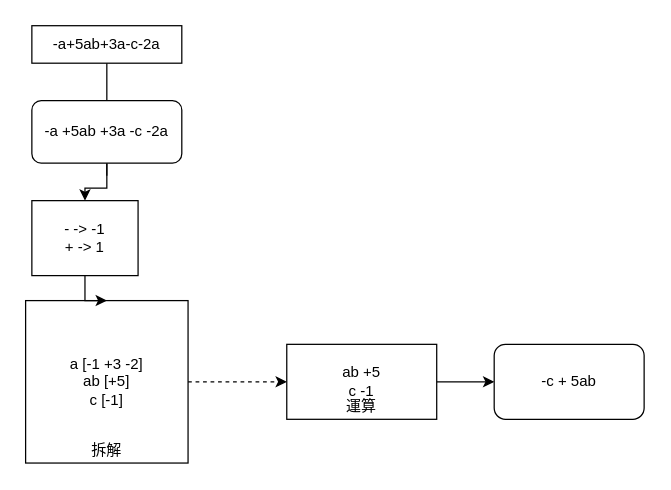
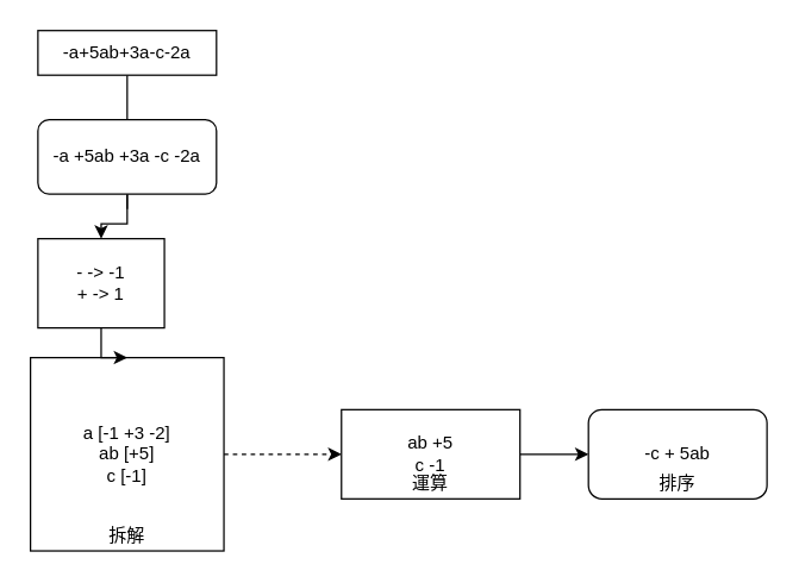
  <mxCell id="0" />
  <mxCell id="1" parent="0" />
  <mxCell id="2" style="edgeStyle=orthogonalEdgeStyle;rounded=0;orthogonalLoop=1;jettySize=auto;html=1;entryX=0.5;entryY=0;entryDx=0;entryDy=0;" edge="1" parent="1" source="3" target="13"><mxGeometry relative="1" as="geometry"><mxPoint x="85" y="240" as="targetPoint" /><Array as="points"><mxPoint x="85" y="140" /></Array></mxGeometry></mxCell>
  <mxCell id="3" value="-a+5ab+3a-c-2a" style="rounded=0;whiteSpace=wrap;html=1;" vertex="1" parent="1"><mxGeometry x="25" y="20" width="120" height="30" as="geometry" /></mxCell>
  <mxCell id="4" style="edgeStyle=orthogonalEdgeStyle;rounded=0;orthogonalLoop=1;jettySize=auto;html=1;entryX=0;entryY=0.5;entryDx=0;entryDy=0;dashed=1;" edge="1" parent="1" source="5" target="7"><mxGeometry relative="1" as="geometry" /></mxCell>
  <mxCell id="5" value="a [-1 +3 -2]&lt;br&gt;ab [+5]&lt;br&gt;c [-1]" style="whiteSpace=wrap;html=1;aspect=fixed;" vertex="1" parent="1"><mxGeometry x="20" y="240" width="130" height="130" as="geometry" /></mxCell>
  <mxCell id="6" style="edgeStyle=orthogonalEdgeStyle;rounded=0;orthogonalLoop=1;jettySize=auto;html=1;" edge="1" parent="1" source="7" target="8"><mxGeometry relative="1" as="geometry"><mxPoint x="405" y="305" as="targetPoint" /></mxGeometry></mxCell>
  <mxCell id="7" value="ab +5&lt;br&gt;c -1" style="rounded=0;whiteSpace=wrap;html=1;" vertex="1" parent="1"><mxGeometry x="229" y="275" width="120" height="60" as="geometry" /></mxCell>
  <mxCell id="8" value="-c + 5ab" style="rounded=1;whiteSpace=wrap;html=1;" vertex="1" parent="1"><mxGeometry x="395" y="275" width="120" height="60" as="geometry" /></mxCell>
  <mxCell id="9" value="拆解" style="text;html=1;strokeColor=none;fillColor=none;align=center;verticalAlign=middle;whiteSpace=wrap;rounded=0;" vertex="1" parent="1"><mxGeometry x="65" y="350" width="40" height="20" as="geometry" /></mxCell>
  <mxCell id="10" value="運算" style="text;html=1;strokeColor=none;fillColor=none;align=center;verticalAlign=middle;whiteSpace=wrap;rounded=0;" vertex="1" parent="1"><mxGeometry x="269" y="315" width="40" height="20" as="geometry" /></mxCell>
+ <mxCell id="11" value="排序" style="text;html=1;strokeColor=none;fillColor=none;align=center;verticalAlign=middle;whiteSpace=wrap;rounded=0;" vertex="1" parent="1"><mxGeometry x="435" y="315" width="40" height="20" as="geometry" /></mxCell>
  <mxCell id="12" style="edgeStyle=orthogonalEdgeStyle;rounded=0;orthogonalLoop=1;jettySize=auto;html=1;" edge="1" parent="1" source="13" target="15"><mxGeometry relative="1" as="geometry" /></mxCell>
  <mxCell id="13" value="-a +5ab +3a -c -2a" style="rounded=1;whiteSpace=wrap;html=1;" vertex="1" parent="1"><mxGeometry x="25" y="80" width="120" height="50" as="geometry" /></mxCell>
  <mxCell id="14" style="edgeStyle=orthogonalEdgeStyle;rounded=0;orthogonalLoop=1;jettySize=auto;html=1;" edge="1" parent="1" source="15" target="5"><mxGeometry relative="1" as="geometry" /></mxCell>
  <mxCell id="15" value="- -&amp;gt; -1&lt;br&gt;+ -&amp;gt; 1" style="rounded=0;whiteSpace=wrap;html=1;" vertex="1" parent="1"><mxGeometry x="25" y="160" width="85" height="60" as="geometry" /></mxCell>
